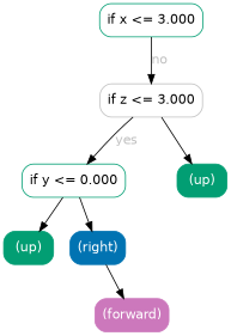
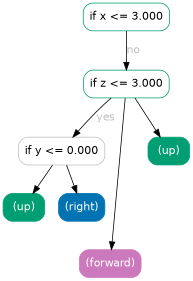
  digraph {
    node [color="#029e73" fillcolor=white fontname=helvetica shape=box style="filled, rounded" fontcolor=white]
    edge [fontcolor=gray fontname=helvetica]
    n1 [height=0.5 label="if x <= 3.000" width=1.5556 fontcolor=""]
-   n2 [color=gray height=0.5 label="if z <= 3.000" width=1.5417 fontcolor=""]
-   n3 [height=0.5 label="if y <= 0.000" width=1.5556 fontcolor=""]
+   n2 [height=0.5 label="if z <= 3.000" width=1.5417 fontcolor=""]
+   n3 [color=gray height=0.5 label="if y <= 0.000" width=1.5556 fontcolor=""]
    n4 [fillcolor="#029e73" height=0.5 label="(up)" width=0.75]
    n5 [color="#0173b2" fillcolor="#0173b2" height=0.5 label="(right)" width=0.83333]
    n6 [color="#cc78bc" fillcolor="#cc78bc" height=0.5 label="(forward)" width=1.1111]
    n7 [fillcolor="#029e73" height=0.5 label="(up)" width=0.75]
    n1 -> n2 [label=no]
    n2 -> n3 [label=yes]
-   n5 -> n6
+   n2 -> n6
    n2 -> n7
    n3 -> n4
    n3 -> n5
  }
